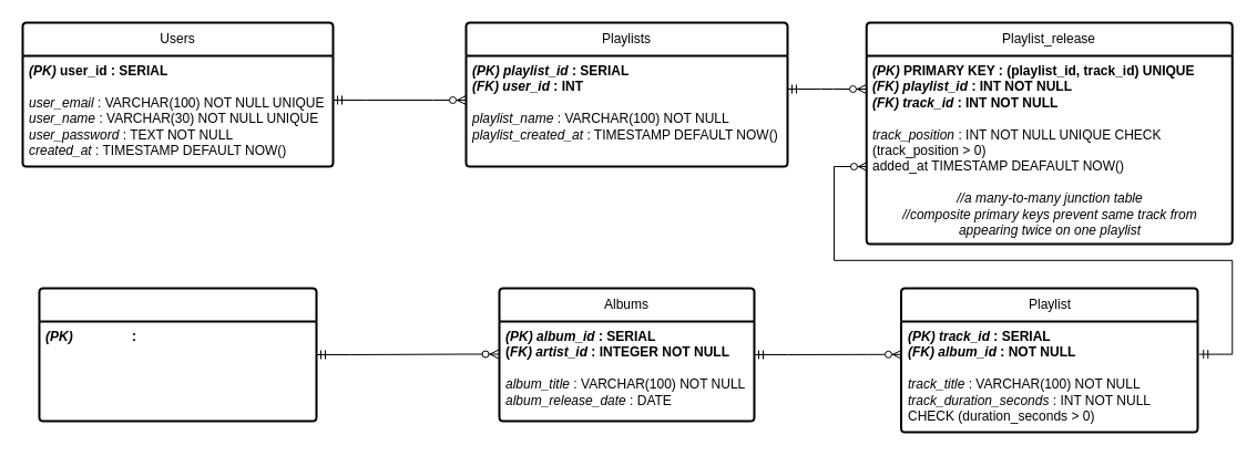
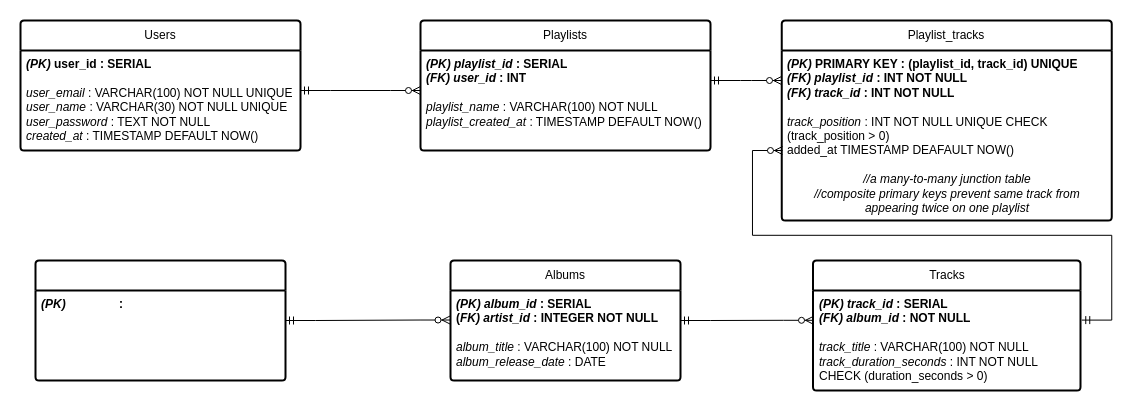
  <mxCell id="0" />
  <mxCell id="1" parent="0" />
  <mxCell id="2" value="&lt;span&gt;Users&lt;/span&gt;" style="swimlane;childLayout=stackLayout;horizontal=1;startSize=30;horizontalStack=0;rounded=1;fontSize=12;fontStyle=0;strokeWidth=2;resizeParent=0;resizeLast=1;shadow=0;dashed=0;align=center;arcSize=4;whiteSpace=wrap;html=1;swimlaneFillColor=default;" vertex="1" parent="1"><mxGeometry x="20" y="20" width="280" height="130" as="geometry" /></mxCell>
  <mxCell id="3" value="&lt;div&gt;&lt;b&gt;&lt;i&gt;(PK)&amp;nbsp;&lt;/i&gt;user_id : SERIAL&lt;/b&gt;&lt;/div&gt;&lt;div&gt;&lt;br&gt;&lt;i&gt;user_email&lt;/i&gt;&amp;nbsp;: VARCHAR(100) NOT NULL UNIQUE&lt;br&gt;&lt;i&gt;user_name&lt;/i&gt;&amp;nbsp;: VARCHAR(30) NOT NULL UNIQUE&lt;/div&gt;&lt;div&gt;&lt;i&gt;user_password&amp;nbsp;&lt;/i&gt;: TEXT NOT NULL&lt;br&gt;&lt;i&gt;created_at&amp;nbsp;&lt;/i&gt;: TIMESTAMP DEFAULT NOW()&lt;/div&gt;" style="align=left;strokeColor=none;fillColor=none;spacingLeft=4;spacingRight=4;fontSize=12;verticalAlign=top;resizable=0;rotatable=0;part=1;html=1;whiteSpace=wrap;" vertex="1" parent="2"><mxGeometry y="30" width="280" height="100" as="geometry" /></mxCell>
  <mxCell id="4" value="&lt;font style=&quot;color: light-dark(rgb(255, 255, 255), rgb(255, 255, 255));&quot;&gt;Artists&lt;/font&gt;" style="swimlane;childLayout=stackLayout;horizontal=1;startSize=30;horizontalStack=0;rounded=1;fontSize=12;fontStyle=0;strokeWidth=2;resizeParent=0;resizeLast=1;shadow=0;dashed=0;align=center;arcSize=4;whiteSpace=wrap;html=1;swimlaneFillColor=default;" vertex="1" parent="1"><mxGeometry x="35" y="260" width="250" height="120" as="geometry" /></mxCell>
  <mxCell id="5" value="&lt;div&gt;&lt;b style=&quot;background-color: transparent;&quot;&gt;&lt;i&gt;&lt;font style=&quot;color: light-dark(rgb(0, 0, 0), rgb(255, 255, 255));&quot;&gt;(PK)&lt;/font&gt;&lt;font style=&quot;color: rgb(0, 0, 0);&quot;&gt;&amp;nbsp;&lt;/font&gt;&lt;/i&gt;&lt;/b&gt;&lt;b&gt;&lt;i style=&quot;color: light-dark(rgb(255, 255, 255), rgb(255, 255, 255));&quot;&gt;artist_id&amp;nbsp;&lt;/i&gt;:&amp;nbsp;&lt;font style=&quot;color: light-dark(rgb(255, 255, 255), rgb(255, 255, 255));&quot;&gt;SERIAL&lt;/font&gt;&lt;/b&gt;&lt;/div&gt;&lt;div&gt;&lt;font style=&quot;color: light-dark(rgb(255, 255, 255), rgb(255, 255, 255));&quot;&gt;&lt;br&gt;&lt;/font&gt;&lt;/div&gt;&lt;div&gt;&lt;font style=&quot;color: light-dark(rgb(255, 255, 255), rgb(255, 255, 255));&quot;&gt;&lt;i&gt;artist_name&lt;/i&gt;&amp;nbsp;: VARCHAR(100) NOT NULL&lt;br&gt;&lt;i&gt;artist_country &lt;/i&gt;:&amp;nbsp;VARCHAR(50)&lt;br&gt;&lt;i&gt;debut_year&lt;/i&gt;&amp;nbsp;: INT CHECK (debut_year &amp;gt;= 0)&lt;/font&gt;&lt;/div&gt;" style="align=left;strokeColor=none;fillColor=none;spacingLeft=4;spacingRight=4;fontSize=12;verticalAlign=top;resizable=0;rotatable=0;part=1;html=1;whiteSpace=wrap;" vertex="1" parent="4"><mxGeometry y="30" width="250" height="90" as="geometry" /></mxCell>
  <mxCell id="6" value="&lt;font&gt;Albums&lt;/font&gt;" style="swimlane;childLayout=stackLayout;horizontal=1;startSize=30;horizontalStack=0;rounded=1;fontSize=12;fontStyle=0;strokeWidth=2;resizeParent=0;resizeLast=1;shadow=0;dashed=0;align=center;arcSize=4;whiteSpace=wrap;html=1;swimlaneFillColor=default;" vertex="1" parent="1"><mxGeometry x="450" y="260" width="230" height="120" as="geometry" /></mxCell>
  <mxCell id="7" value="&lt;div&gt;&lt;b&gt;&lt;i&gt;(PK)&amp;nbsp;&lt;/i&gt;&lt;i&gt;album_id&lt;/i&gt;&amp;nbsp;: SERIAL&lt;/b&gt;&lt;/div&gt;&lt;div&gt;&lt;b&gt;(&lt;/b&gt;&lt;span style=&quot;background-color: transparent; color: light-dark(rgb(0, 0, 0), rgb(255, 255, 255));&quot;&gt;&lt;i&gt;&lt;b&gt;FK)&amp;nbsp;&lt;/b&gt;&lt;/i&gt;&lt;/span&gt;&lt;span style=&quot;background-color: transparent; color: light-dark(rgb(0, 0, 0), rgb(255, 255, 255));&quot;&gt;&lt;b&gt;&lt;i&gt;artist_id&lt;/i&gt; :&amp;nbsp;INTEGER NOT NULL&lt;/b&gt;&lt;/span&gt;&lt;/div&gt;&lt;div&gt;&lt;span style=&quot;background-color: transparent; color: light-dark(rgb(0, 0, 0), rgb(255, 255, 255));&quot;&gt;&lt;br&gt;&lt;/span&gt;&lt;/div&gt;&lt;div&gt;&lt;i&gt;album_title&lt;/i&gt;&amp;nbsp;: VARCHAR(100) NOT NULL&lt;/div&gt;&lt;div&gt;&lt;i&gt;album_release_date&lt;/i&gt;&amp;nbsp;: DATE&lt;/div&gt;" style="align=left;strokeColor=none;fillColor=none;spacingLeft=4;spacingRight=4;fontSize=12;verticalAlign=top;resizable=0;rotatable=0;part=1;html=1;whiteSpace=wrap;" vertex="1" parent="6"><mxGeometry y="30" width="230" height="90" as="geometry" /></mxCell>
  <mxCell id="8" value="Playlists" style="swimlane;childLayout=stackLayout;horizontal=1;startSize=30;horizontalStack=0;rounded=1;fontSize=12;fontStyle=0;strokeWidth=2;resizeParent=0;resizeLast=1;shadow=0;dashed=0;align=center;arcSize=4;whiteSpace=wrap;html=1;swimlaneFillColor=default;" vertex="1" parent="1"><mxGeometry x="420" y="20" width="290" height="130" as="geometry" /></mxCell>
  <mxCell id="9" value="&lt;div&gt;&lt;i&gt;&lt;b&gt;(PK)&amp;nbsp;playlist_id&lt;/b&gt;&lt;/i&gt;&lt;b&gt;&amp;nbsp;: SERIAL&lt;/b&gt;&lt;/div&gt;&lt;div&gt;&lt;b&gt;&lt;i&gt;(FK)&amp;nbsp;user_id&lt;/i&gt;&amp;nbsp;: INT&lt;/b&gt;&lt;/div&gt;&lt;div&gt;&lt;br&gt;&lt;/div&gt;&lt;div&gt;&lt;i&gt;playlist_name &lt;/i&gt;: VARCHAR(100) NOT NULL&lt;/div&gt;&lt;div&gt;&lt;i&gt;playlist_created_at &lt;/i&gt;: TIMESTAMP DEFAULT NOW()&lt;/div&gt;" style="align=left;strokeColor=none;fillColor=none;spacingLeft=4;spacingRight=4;fontSize=12;verticalAlign=top;resizable=0;rotatable=0;part=1;html=1;whiteSpace=wrap;" vertex="1" parent="8"><mxGeometry y="30" width="290" height="100" as="geometry" /></mxCell>
- <mxCell id="10" value="&lt;span style=&quot;text-align: left;&quot;&gt;Playlist&lt;/span&gt;" style="swimlane;childLayout=stackLayout;horizontal=1;startSize=30;horizontalStack=0;rounded=1;fontSize=12;fontStyle=0;strokeWidth=2;resizeParent=0;resizeLast=1;shadow=0;dashed=0;align=center;arcSize=4;whiteSpace=wrap;html=1;swimlaneFillColor=default;" vertex="1" parent="1"><mxGeometry x="812.5" y="260" width="267.5" height="130" as="geometry" /></mxCell>
+ <mxCell id="10" value="&lt;span style=&quot;text-align: left;&quot;&gt;Tracks&lt;/span&gt;" style="swimlane;childLayout=stackLayout;horizontal=1;startSize=30;horizontalStack=0;rounded=1;fontSize=12;fontStyle=0;strokeWidth=2;resizeParent=0;resizeLast=1;shadow=0;dashed=0;align=center;arcSize=4;whiteSpace=wrap;html=1;swimlaneFillColor=default;" vertex="1" parent="1"><mxGeometry x="812.5" y="260" width="267.5" height="130" as="geometry" /></mxCell>
  <mxCell id="11" value="&lt;div&gt;&lt;i&gt;&lt;b&gt;(PK)&amp;nbsp;track_id&lt;/b&gt;&lt;/i&gt;&lt;b&gt;&amp;nbsp;: SERIAL&lt;/b&gt;&lt;/div&gt;&lt;div&gt;&lt;b&gt;&lt;i&gt;(FK)&amp;nbsp;album_id&lt;/i&gt;&amp;nbsp;: NOT NULL&lt;/b&gt;&lt;/div&gt;&lt;div&gt;&lt;br&gt;&lt;/div&gt;&lt;div&gt;&lt;i&gt;track_title&lt;/i&gt;&amp;nbsp;: VARCHAR(100) NOT NULL&lt;/div&gt;&lt;div&gt;&lt;i&gt;track_duration_seconds&lt;/i&gt;&amp;nbsp;: INT NOT NULL CHECK (duration_seconds &amp;gt; 0)&lt;/div&gt;" style="align=left;strokeColor=none;fillColor=none;spacingLeft=4;spacingRight=4;fontSize=12;verticalAlign=top;resizable=0;rotatable=0;part=1;html=1;whiteSpace=wrap;" vertex="1" parent="10"><mxGeometry y="30" width="267.5" height="100" as="geometry" /></mxCell>
- <mxCell id="12" value="&lt;span style=&quot;text-align: left;&quot;&gt;Playlist_release&lt;/span&gt;" style="swimlane;childLayout=stackLayout;horizontal=1;startSize=30;horizontalStack=0;rounded=1;fontSize=12;fontStyle=0;strokeWidth=2;resizeParent=0;resizeLast=1;shadow=0;dashed=0;align=center;arcSize=4;whiteSpace=wrap;html=1;swimlaneFillColor=default;" vertex="1" parent="1"><mxGeometry x="781.25" y="20" width="330" height="200" as="geometry" /></mxCell>
+ <mxCell id="12" value="&lt;span style=&quot;text-align: left;&quot;&gt;Playlist_tracks&lt;/span&gt;" style="swimlane;childLayout=stackLayout;horizontal=1;startSize=30;horizontalStack=0;rounded=1;fontSize=12;fontStyle=0;strokeWidth=2;resizeParent=0;resizeLast=1;shadow=0;dashed=0;align=center;arcSize=4;whiteSpace=wrap;html=1;swimlaneFillColor=default;" vertex="1" parent="1"><mxGeometry x="781.25" y="20" width="330" height="200" as="geometry" /></mxCell>
  <mxCell id="13" value="&lt;div&gt;&lt;b&gt;&lt;i&gt;(PK)&lt;/i&gt;&amp;nbsp;PRIMARY KEY : (playlist_id, track_id) UNIQUE&lt;/b&gt;&lt;/div&gt;&lt;div&gt;&lt;b&gt;&lt;i&gt;(FK)&lt;/i&gt;&amp;nbsp;&lt;i&gt;playlist_id &lt;/i&gt;: INT NOT NULL&lt;/b&gt;&lt;/div&gt;&lt;div&gt;&lt;b&gt;&lt;i&gt;(FK)&lt;/i&gt;&amp;nbsp;&lt;i&gt;track_id &lt;/i&gt;: INT NOT NULL&lt;/b&gt;&lt;/div&gt;&lt;div&gt;&lt;br&gt;&lt;/div&gt;&lt;div&gt;&lt;i&gt;track_position&lt;/i&gt;&amp;nbsp;: INT NOT NULL UNIQUE CHECK (track_position &amp;gt; 0)&lt;/div&gt;&lt;div&gt;added_at TIMESTAMP DEAFAULT NOW()&lt;/div&gt;&lt;div&gt;&lt;br&gt;&lt;/div&gt;&lt;div style=&quot;text-align: center;&quot;&gt;&lt;i&gt;//a many-to-many junction table&lt;/i&gt;&lt;/div&gt;&lt;div style=&quot;text-align: center;&quot;&gt;&lt;i&gt;//composite primary keys prevent same track from appearing twice on one playlist&lt;/i&gt;&lt;/div&gt;&lt;div style=&quot;text-align: center;&quot;&gt;&lt;br&gt;&lt;/div&gt;" style="align=left;strokeColor=none;fillColor=none;spacingLeft=4;spacingRight=4;fontSize=12;verticalAlign=top;resizable=0;rotatable=0;part=1;html=1;whiteSpace=wrap;" vertex="1" parent="12"><mxGeometry y="30" width="330" height="170" as="geometry" /></mxCell>
  <mxCell id="14" value="" style="edgeStyle=entityRelationEdgeStyle;fontSize=12;html=1;endArrow=ERzeroToMany;startArrow=ERmandOne;rounded=0;entryX=0;entryY=0.4;entryDx=0;entryDy=0;entryPerimeter=0;" edge="1" parent="1" target="9"><mxGeometry width="100" height="100" relative="1" as="geometry"><mxPoint x="300" y="90" as="sourcePoint" /><mxPoint x="400" y="-10" as="targetPoint" /></mxGeometry></mxCell>
  <mxCell id="15" value="" style="edgeStyle=entityRelationEdgeStyle;fontSize=12;html=1;endArrow=ERzeroToMany;startArrow=ERmandOne;rounded=0;" edge="1" parent="1"><mxGeometry width="100" height="100" relative="1" as="geometry"><mxPoint x="710" y="80" as="sourcePoint" /><mxPoint x="781" y="80" as="targetPoint" /></mxGeometry></mxCell>
  <mxCell id="16" value="" style="edgeStyle=entityRelationEdgeStyle;fontSize=12;html=1;endArrow=ERzeroToMany;startArrow=ERmandOne;rounded=0;exitX=1.001;exitY=0.206;exitDx=0;exitDy=0;exitPerimeter=0;" edge="1" parent="1"><mxGeometry width="100" height="100" relative="1" as="geometry"><mxPoint x="1081.247" y="319.6" as="sourcePoint" /><mxPoint x="781.98" y="150" as="targetPoint" /><Array as="points"><mxPoint x="940.98" y="169" /><mxPoint x="940.98" y="259" /></Array></mxGeometry></mxCell>
  <mxCell id="17" value="" style="edgeStyle=entityRelationEdgeStyle;fontSize=12;html=1;endArrow=ERzeroToMany;startArrow=ERmandOne;rounded=0;entryX=-0.002;entryY=0.328;entryDx=0;entryDy=0;entryPerimeter=0;" edge="1" parent="1" target="7"><mxGeometry width="100" height="100" relative="1" as="geometry"><mxPoint x="285" y="320" as="sourcePoint" /><mxPoint x="385" y="220" as="targetPoint" /></mxGeometry></mxCell>
  <mxCell id="18" value="" style="edgeStyle=entityRelationEdgeStyle;fontSize=12;html=1;endArrow=ERzeroToMany;startArrow=ERmandOne;rounded=0;entryX=0.002;entryY=0.298;entryDx=0;entryDy=0;entryPerimeter=0;" edge="1" parent="1" target="11"><mxGeometry width="100" height="100" relative="1" as="geometry"><mxPoint x="680" y="320" as="sourcePoint" /><mxPoint x="810" y="320" as="targetPoint" /></mxGeometry></mxCell>
